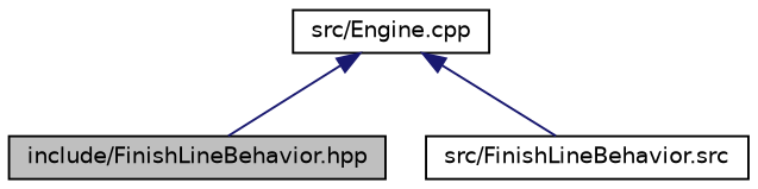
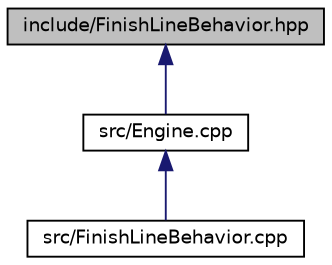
  digraph {
    node [color=black fillcolor=white fontname=Helvetica fontsize=10 shape=record style=filled]
    edge [color=midnightblue dir=back fontname=Helvetica fontsize=10 labelfontname=Helvetica labelfontsize=10 style=solid]
    n1 [fillcolor=grey75 fontcolor=black height=0.2 label="include/FinishLineBehavior.hpp" width=0.4]
    n2 [height=0.2 label="src/Engine.cpp" width=0.4]
-   n3 [height=0.2 label="src/FinishLineBehavior.src" width=0.4]
-   n2 -> n1
+   n3 [height=0.2 label="src/FinishLineBehavior.cpp" width=0.4]
+   n1 -> n2
    n2 -> n3
  }
